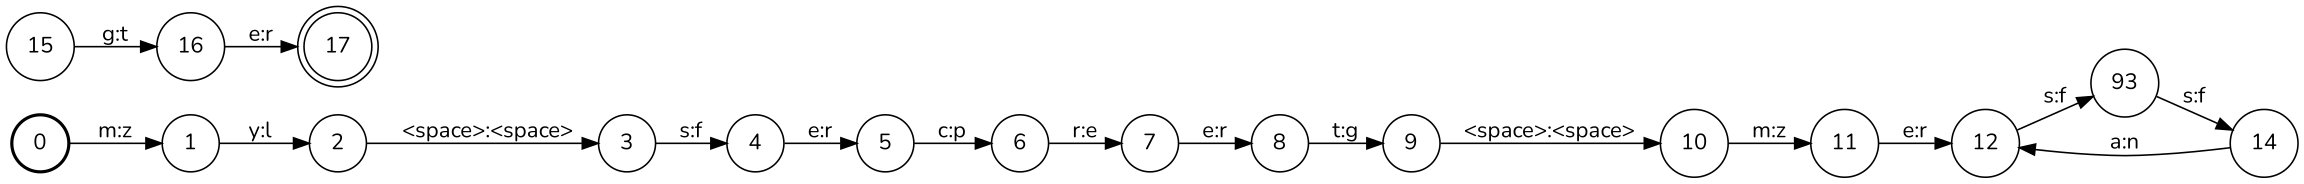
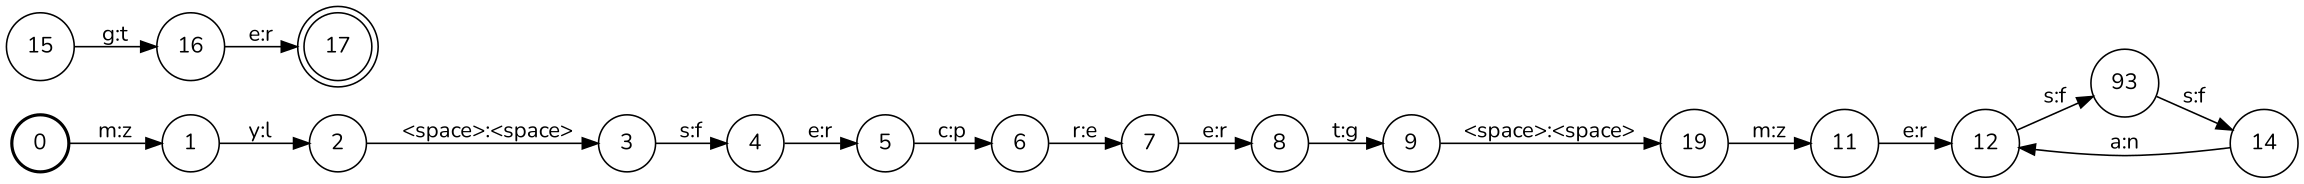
  digraph {
    fontname=Nunito
    nodesep=0.25
    rankdir=LR
    ranksep=0.4
    node [fontname=Nunito fontsize=14 shape=circle style=solid]
    edge [fontname=Nunito fontsize=14]
    n1 [label=0 style=bold]
    n2 [label=1]
    n3 [label=2]
    n4 [label=3]
    n5 [label=4]
    n6 [label=5]
    n7 [label=6]
    n8 [label=7]
    n9 [label=8]
    n10 [label=9]
-   n11 [label=10]
+   n11 [label=19]
    n12 [label=11]
    n13 [label=12]
    n14 [label=93]
    n15 [label=14]
    n16 [label=15]
    n17 [label=16]
    n18 [label=17 shape=doublecircle]
    n1 -> n2 [label="m:z"]
    n2 -> n3 [label="y:l"]
    n3 -> n4 [label="<space>:<space>"]
    n4 -> n5 [label="s:f"]
    n5 -> n6 [label="e:r"]
    n6 -> n7 [label="c:p"]
    n7 -> n8 [label="r:e"]
    n8 -> n9 [label="e:r"]
    n9 -> n10 [label="t:g"]
    n10 -> n11 [label="<space>:<space>"]
    n11 -> n12 [label="m:z"]
    n12 -> n13 [label="e:r"]
    n13 -> n14 [label="s:f"]
    n14 -> n15 [label="s:f"]
    n15 -> n13 [label="a:n"]
    n16 -> n17 [label="g:t"]
    n17 -> n18 [label="e:r"]
  }
